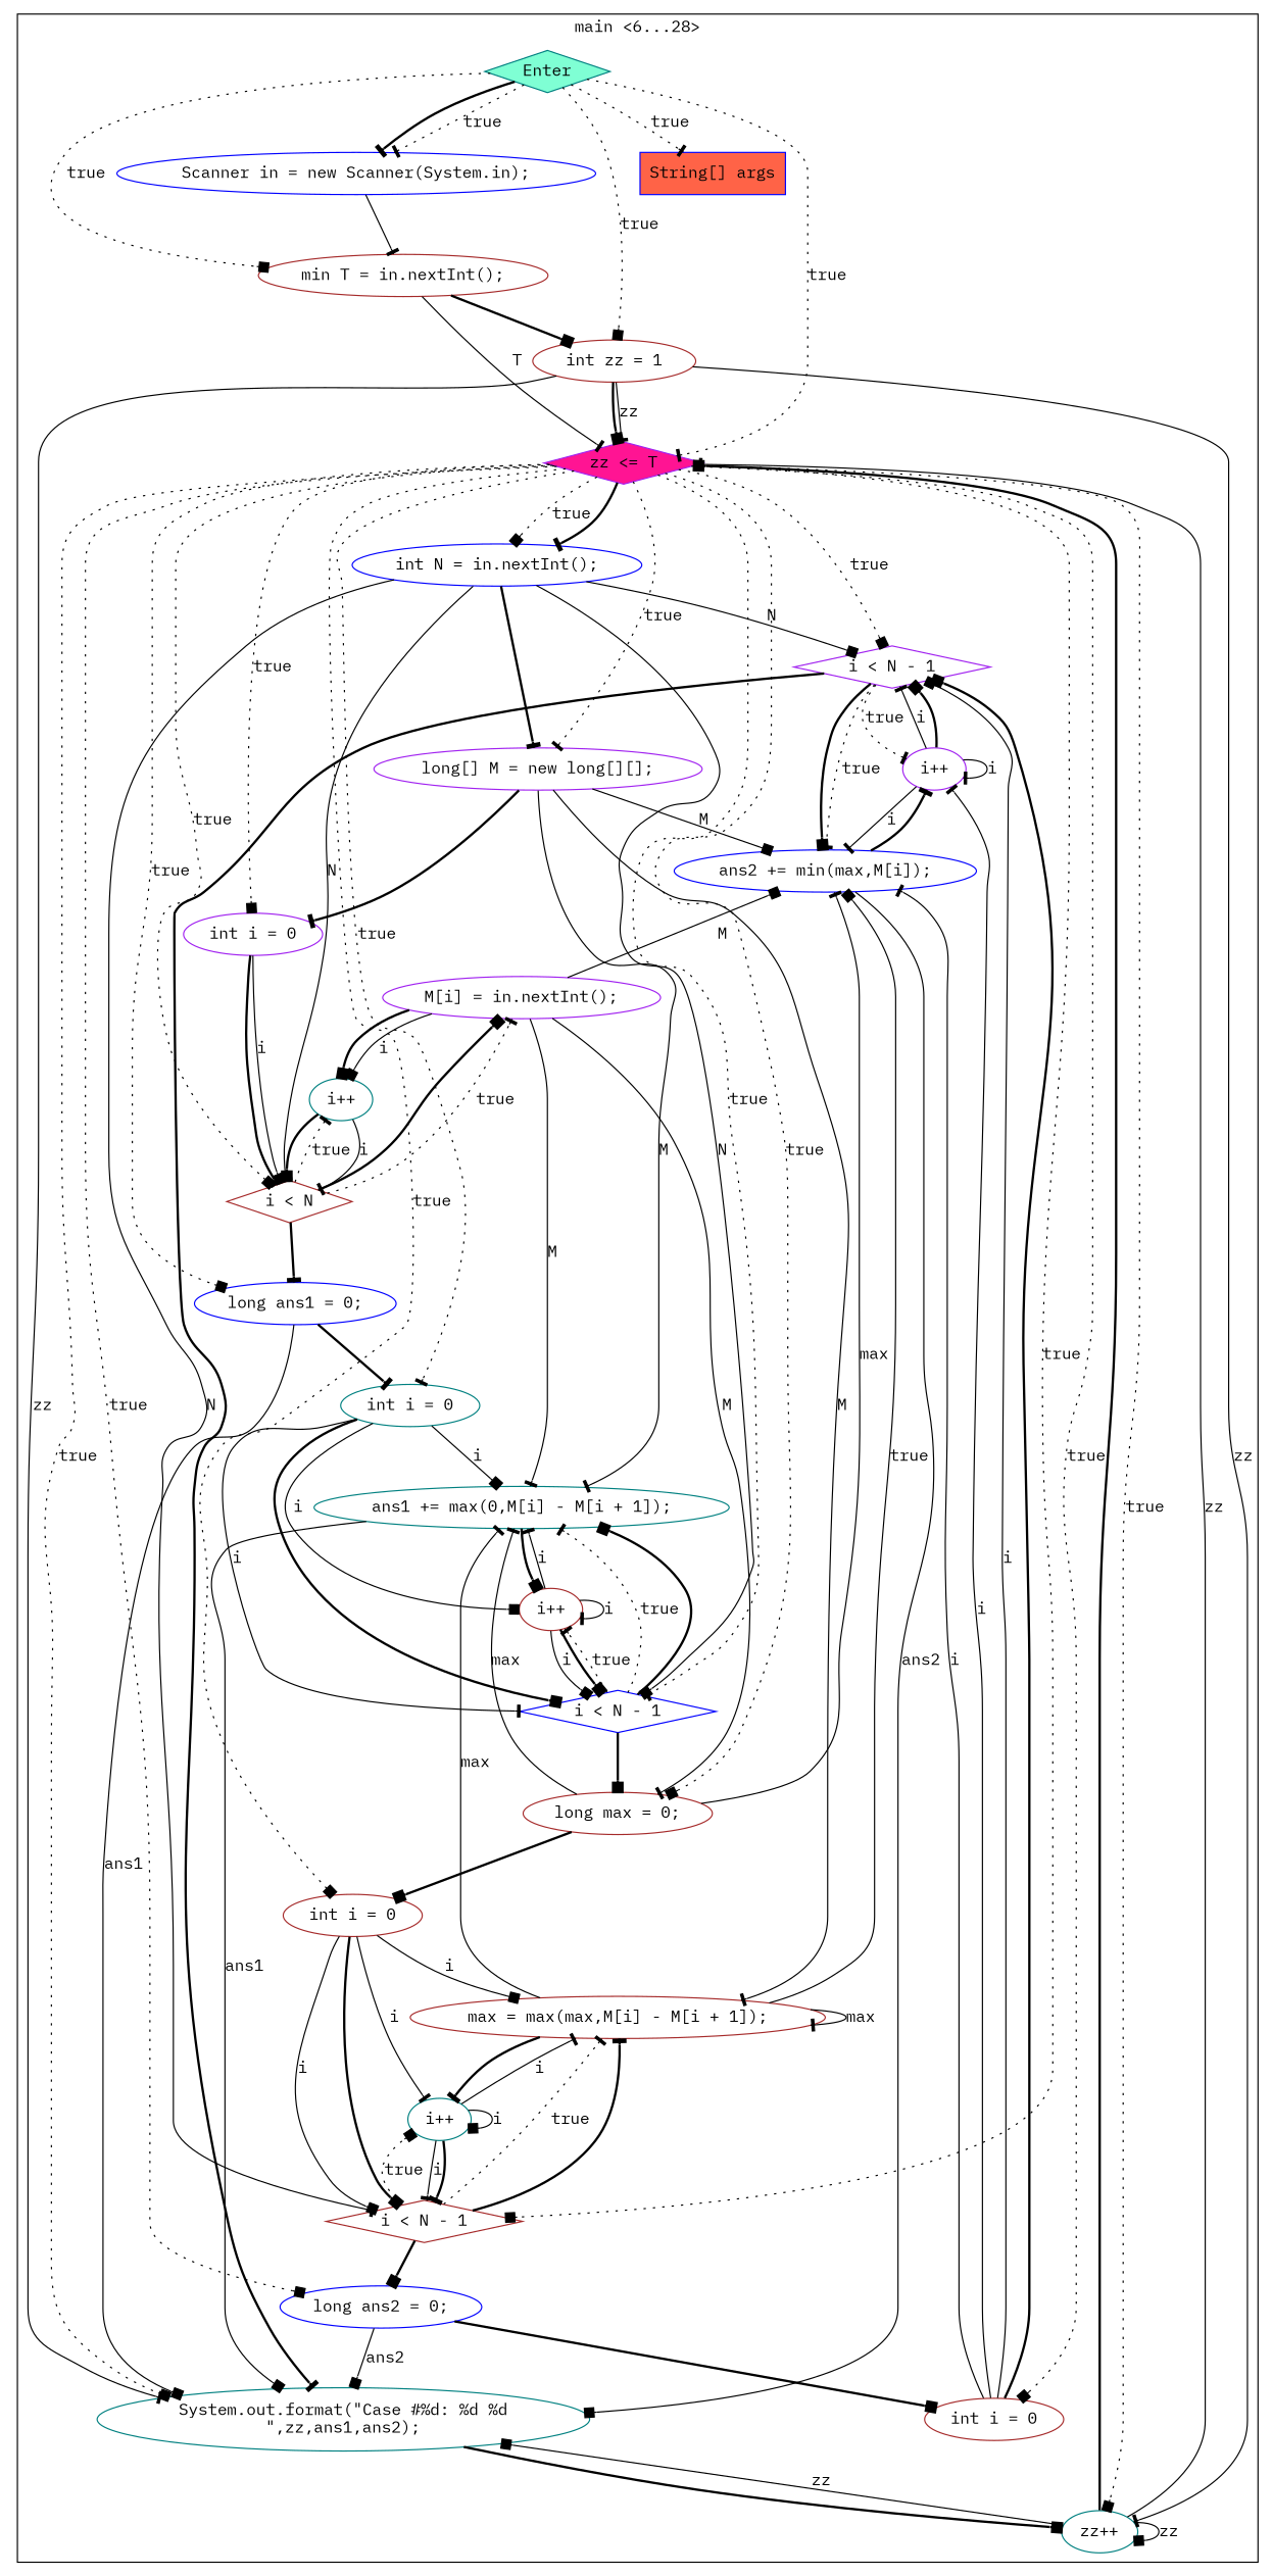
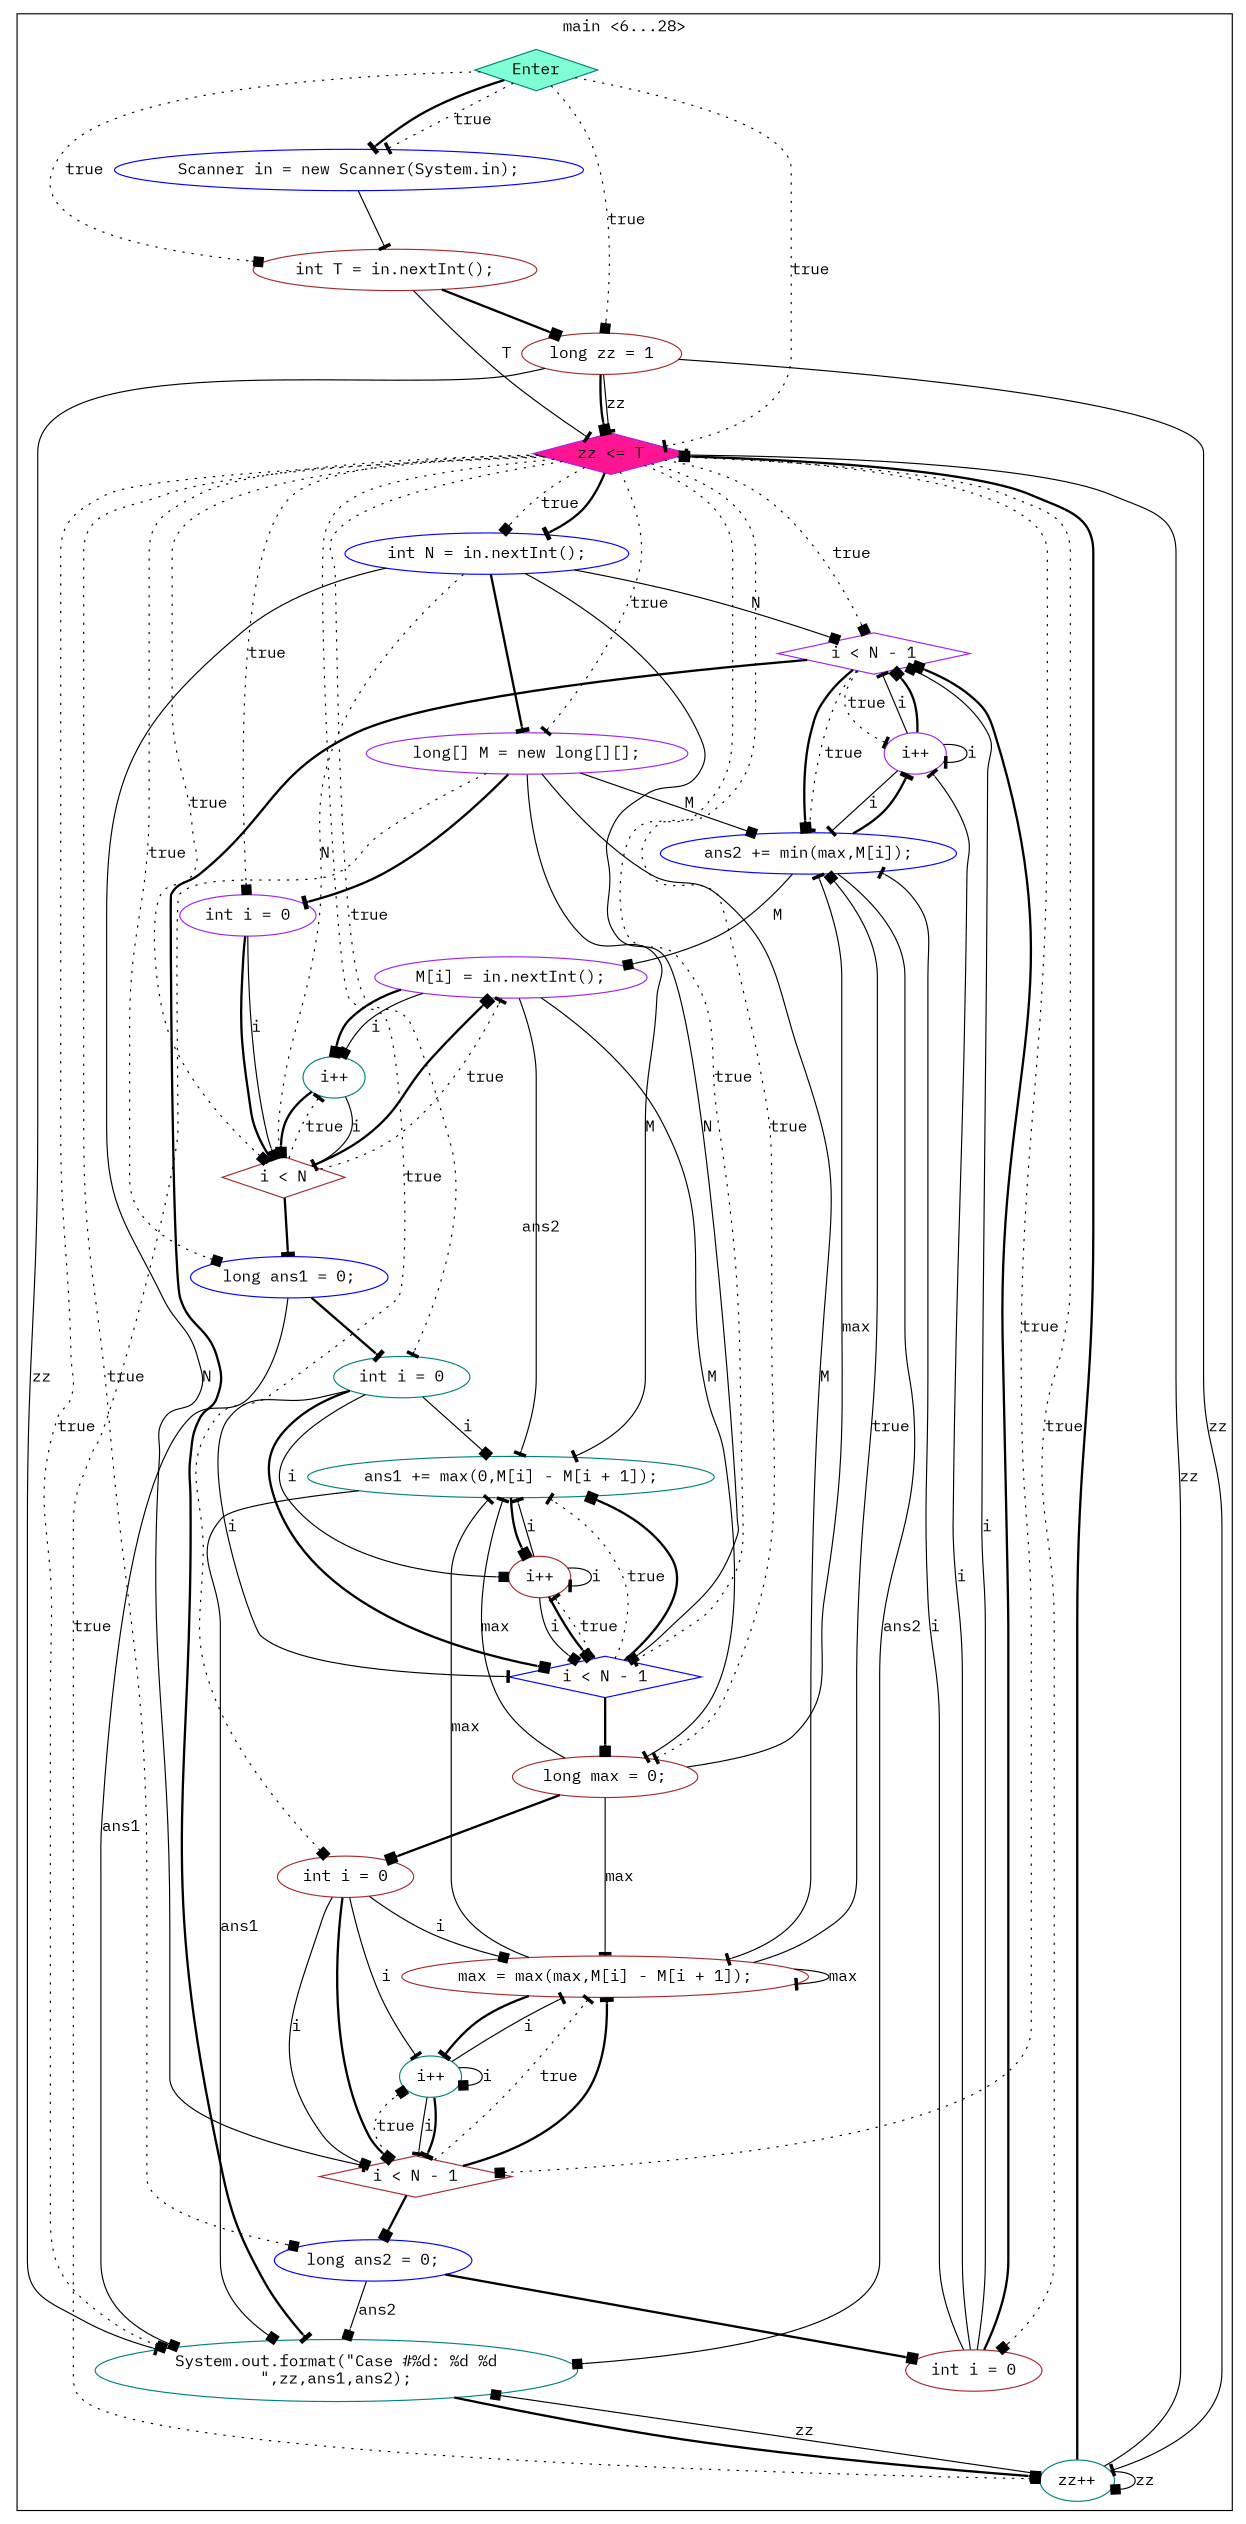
  digraph {
    fontname="IBM Plex Mono"
    node [color=brown fillcolor=white fontname="IBM Plex Mono" shape=ellipse style=filled]
    edge [arrowhead=box fontname="IBM Plex Mono" style=solid]
-   n1 [label="min T = in.nextInt();"]
-   n2 [label="int zz = 1"]
+   n1 [label="int T = in.nextInt();"]
+   n2 [label="long zz = 1"]
    n3 [color=purple fillcolor=deeppink label="zz <= T" shape=diamond]
    n4 [color=purple label="i++"]
    n5 [color=blue label="ans2 += min(max,M[i]);"]
    n6 [color=purple label="i < N - 1" shape=diamond]
    n7 [label="long max = 0;"]
    n8 [color=teal label="ans1 += max(0,M[i] - M[i + 1]);"]
    n9 [label="max = max(max,M[i] - M[i + 1]);"]
    n10 [label="int i = 0"]
    n11 [color=teal label="i++"]
    n12 [label="i < N" shape=diamond]
    n13 [color=teal label="System.out.format(\"Case #%d: %d %d\n\",zz,ans1,ans2);"]
    n14 [color=teal label="zz++"]
    n15 [color=purple label="long[] M = new long[][];"]
    n16 [color=purple label="int i = 0"]
    n17 [color=teal label="i++"]
    n18 [label="i < N - 1" shape=diamond]
    n19 [label="i++"]
    n20 [color=blue label="i < N - 1" shape=diamond]
    n21 [color=blue label="long ans1 = 0;"]
    n22 [color=teal label="int i = 0"]
    n23 [label="int i = 0"]
-   n24 [color=blue fillcolor=tomato label="String[] args" shape=box]
    n25 [color=teal fillcolor=aquamarine label=Enter shape=diamond]
    n26 [color=blue label="Scanner in = new Scanner(System.in);"]
    n27 [color=purple label="M[i] = in.nextInt();"]
    n28 [color=blue label="long ans2 = 0;"]
    n29 [color=blue label="int N = in.nextInt();"]
    subgraph cluster_1 {
      label="main <6...28>"
      n1
      n2
      n3
      n4
      n5
      n6
      n7
      n8
      n9
      n10
      n11
      n12
      n13
      n14
      n15
      n16
      n17
      n18
      n19
      n20
      n21
      n22
      n23
-     n24
      n25
      n26
      n27
      n28
      n29
    }
    n1 -> n2 [style=bold]
    n1 -> n3 [arrowhead=tee label=T]
    n2 -> n3 [arrowhead=tee label=zz]
    n2 -> n3 [style=bold]
    n2 -> n13 [arrowhead=tee label=zz]
    n2 -> n14 [arrowhead=tee label=zz]
    n3 -> n6 [label=true style=dotted]
-   n3 -> n7 [label=true style=dotted]
+   n3 -> n7 [arrowhead=tee label=true style=dotted]
    n3 -> n10 [label=true style=dotted]
    n3 -> n12 [label=true style=dotted]
    n3 -> n13 [label=true style=dotted]
-   n3 -> n14 [label=true style=dotted]
+   n15 -> n14 [label=true style=dotted]
    n3 -> n15 [arrowhead=tee label=true style=dotted]
    n3 -> n16 [label=true style=dotted]
    n3 -> n18 [label=true style=dotted]
    n3 -> n20 [arrowhead=tee label=true style=dotted]
    n3 -> n21 [label=true style=dotted]
    n3 -> n22 [arrowhead=tee label=true style=dotted]
    n3 -> n23 [label=true style=dotted]
    n3 -> n28 [label=true style=dotted]
    n3 -> n29 [label=true style=dotted]
    n3 -> n29 [arrowhead=tee style=bold]
    n4 -> n4 [arrowhead=tee label=i]
    n4 -> n5 [arrowhead=tee label=i]
    n4 -> n6 [arrowhead=tee label=i]
    n4 -> n6 [style=bold]
    n5 -> n4 [arrowhead=tee style=bold]
    n5 -> n13 [label=ans2]
    n6 -> n4 [arrowhead=tee label=true style=dotted]
    n6 -> n5 [arrowhead=tee label=true style=dotted]
    n6 -> n5 [style=bold]
    n6 -> n13 [arrowhead=tee style=bold]
    n7 -> n5 [arrowhead=tee label=max]
    n7 -> n8 [arrowhead=tee label=max]
+   n7 -> n9 [arrowhead=tee label=max]
    n7 -> n10 [style=bold]
    n8 -> n13 [label=ans1]
    n8 -> n19 [style=bold]
    n9 -> n5 [label=true]
    n9 -> n8 [arrowhead=tee label=max]
    n9 -> n9 [arrowhead=tee label=max]
    n9 -> n17 [arrowhead=tee style=bold]
    n10 -> n9 [label=i]
    n10 -> n17 [arrowhead=tee label=i]
    n10 -> n18 [label=i]
    n10 -> n18 [style=bold]
    n11 -> n12 [arrowhead=tee label=i]
    n11 -> n12 [style=bold]
    n12 -> n11 [arrowhead=tee label=true style=dotted]
    n12 -> n21 [arrowhead=tee style=bold]
    n12 -> n27 [arrowhead=tee label=true style=dotted]
    n12 -> n27 [style=bold]
    n13 -> n14 [style=bold]
    n14 -> n3 [arrowhead=tee label=zz]
    n14 -> n3 [style=bold]
    n14 -> n13 [label=zz]
    n14 -> n14 [label=zz]
    n15 -> n5 [label=M]
    n15 -> n8 [arrowhead=tee label=M]
    n15 -> n9 [arrowhead=tee label=M]
    n15 -> n16 [arrowhead=tee style=bold]
    n16 -> n12 [label=i]
    n16 -> n12 [arrowhead=tee style=bold]
    n17 -> n9 [arrowhead=tee label=i]
    n17 -> n17 [label=i]
    n17 -> n18 [arrowhead=tee label=i]
    n17 -> n18 [arrowhead=tee style=bold]
    n18 -> n9 [arrowhead=tee label=true style=dotted]
    n18 -> n9 [arrowhead=tee style=bold]
    n18 -> n17 [label=true style=dotted]
    n18 -> n28 [style=bold]
    n19 -> n8 [arrowhead=tee label=i]
    n19 -> n19 [arrowhead=tee label=i]
    n19 -> n20 [label=i]
    n19 -> n20 [style=bold]
    n20 -> n7 [style=bold]
    n20 -> n8 [arrowhead=tee label=true style=dotted]
    n20 -> n8 [style=bold]
    n20 -> n19 [arrowhead=tee label=true style=dotted]
    n21 -> n13 [label=ans1]
    n21 -> n22 [arrowhead=tee style=bold]
    n22 -> n8 [label=i]
    n22 -> n19 [label=i]
    n22 -> n20 [arrowhead=tee label=i]
    n22 -> n20 [style=bold]
    n23 -> n4 [arrowhead=tee label=i]
    n23 -> n5 [arrowhead=tee label=i]
    n23 -> n6 [label=i]
    n23 -> n6 [style=bold]
    n25 -> n1 [label=true style=dotted]
    n25 -> n2 [label=true style=dotted]
    n25 -> n3 [arrowhead=tee label=true style=dotted]
-   n25 -> n24 [arrowhead=tee label=true style=dotted]
    n25 -> n26 [arrowhead=tee label=true style=dotted]
    n25 -> n26 [arrowhead=tee style=bold]
    n26 -> n1 [arrowhead=tee]
-   n27 -> n5 [label=M]
+   n5 -> n27 [label=M]
    n27 -> n7 [arrowhead=tee label=M]
-   n27 -> n8 [arrowhead=tee label=M]
+   n27 -> n8 [arrowhead=tee label=ans2]
    n27 -> n11 [label=i]
    n27 -> n11 [style=bold]
    n28 -> n13 [label=ans2]
    n28 -> n23 [style=bold]
    n29 -> n6 [label=N]
-   n29 -> n12 [arrowhead=tee label=N]
+   n29 -> n12 [arrowhead=tee label=N style=dotted]
    n29 -> n15 [arrowhead=tee style=bold]
    n29 -> n18 [arrowhead=tee label=N]
    n29 -> n20 [label=N]
  }
